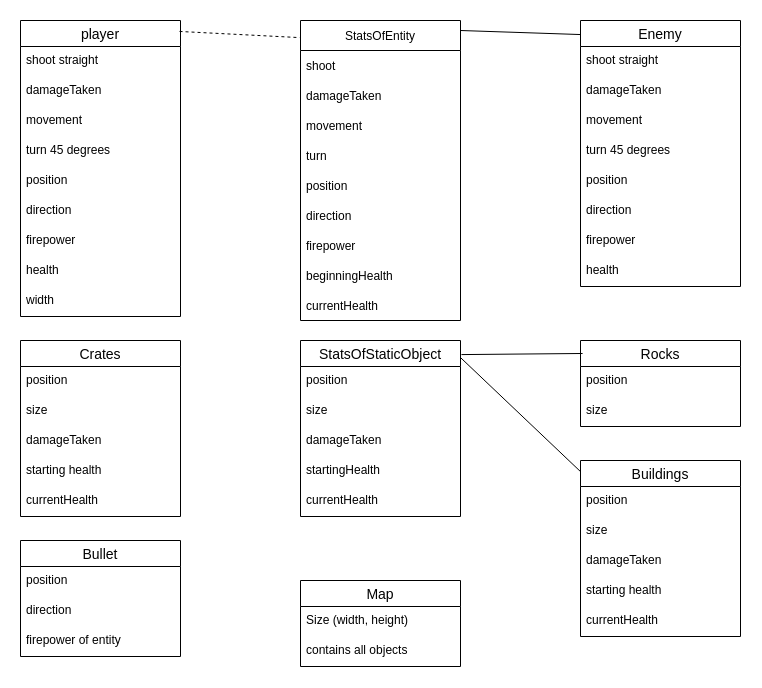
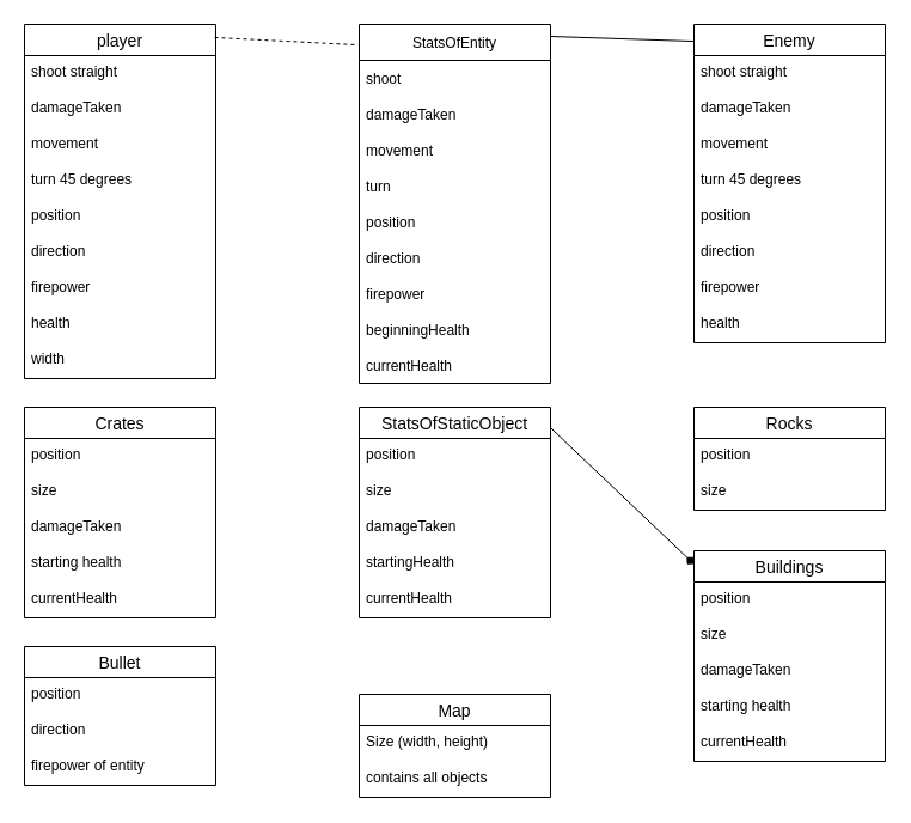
  <mxCell id="0" />
  <mxCell id="1" parent="0" />
  <mxCell id="2" value="player" style="swimlane;fontStyle=0;childLayout=stackLayout;horizontal=1;startSize=26;horizontalStack=0;resizeParent=1;resizeParentMax=0;resizeLast=0;collapsible=1;marginBottom=0;align=center;fontSize=14;" parent="1" vertex="1"><mxGeometry x="20" y="20" width="160" height="296" as="geometry" /></mxCell>
  <mxCell id="3" value="shoot straight" style="text;strokeColor=none;fillColor=none;spacingLeft=4;spacingRight=4;overflow=hidden;rotatable=0;points=[[0,0.5],[1,0.5]];portConstraint=eastwest;fontSize=12;" parent="2" vertex="1"><mxGeometry y="26" width="160" height="30" as="geometry" /></mxCell>
  <mxCell id="4" value="damageTaken" style="text;strokeColor=none;fillColor=none;spacingLeft=4;spacingRight=4;overflow=hidden;rotatable=0;points=[[0,0.5],[1,0.5]];portConstraint=eastwest;fontSize=12;" parent="2" vertex="1"><mxGeometry y="56" width="160" height="30" as="geometry" /></mxCell>
  <mxCell id="5" value="movement" style="text;strokeColor=none;fillColor=none;spacingLeft=4;spacingRight=4;overflow=hidden;rotatable=0;points=[[0,0.5],[1,0.5]];portConstraint=eastwest;fontSize=12;" parent="2" vertex="1"><mxGeometry y="86" width="160" height="30" as="geometry" /></mxCell>
  <mxCell id="6" value="turn 45 degrees" style="text;strokeColor=none;fillColor=none;spacingLeft=4;spacingRight=4;overflow=hidden;rotatable=0;points=[[0,0.5],[1,0.5]];portConstraint=eastwest;fontSize=12;" parent="2" vertex="1"><mxGeometry y="116" width="160" height="30" as="geometry" /></mxCell>
  <mxCell id="7" value="position" style="text;strokeColor=none;fillColor=none;spacingLeft=4;spacingRight=4;overflow=hidden;rotatable=0;points=[[0,0.5],[1,0.5]];portConstraint=eastwest;fontSize=12;" parent="2" vertex="1"><mxGeometry y="146" width="160" height="30" as="geometry" /></mxCell>
  <mxCell id="8" value="direction" style="text;strokeColor=none;fillColor=none;spacingLeft=4;spacingRight=4;overflow=hidden;rotatable=0;points=[[0,0.5],[1,0.5]];portConstraint=eastwest;fontSize=12;" parent="2" vertex="1"><mxGeometry y="176" width="160" height="30" as="geometry" /></mxCell>
  <mxCell id="9" value="firepower" style="text;strokeColor=none;fillColor=none;spacingLeft=4;spacingRight=4;overflow=hidden;rotatable=0;points=[[0,0.5],[1,0.5]];portConstraint=eastwest;fontSize=12;" parent="2" vertex="1"><mxGeometry y="206" width="160" height="30" as="geometry" /></mxCell>
  <mxCell id="10" value="health" style="text;strokeColor=none;fillColor=none;spacingLeft=4;spacingRight=4;overflow=hidden;rotatable=0;points=[[0,0.5],[1,0.5]];portConstraint=eastwest;fontSize=12;" parent="2" vertex="1"><mxGeometry y="236" width="160" height="30" as="geometry" /></mxCell>
  <mxCell id="11" value="width" style="text;strokeColor=none;fillColor=none;spacingLeft=4;spacingRight=4;overflow=hidden;rotatable=0;points=[[0,0.5],[1,0.5]];portConstraint=eastwest;fontSize=12;" parent="2" vertex="1"><mxGeometry y="266" width="160" height="30" as="geometry" /></mxCell>
  <mxCell id="12" value="Enemy" style="swimlane;fontStyle=0;childLayout=stackLayout;horizontal=1;startSize=26;horizontalStack=0;resizeParent=1;resizeParentMax=0;resizeLast=0;collapsible=1;marginBottom=0;align=center;fontSize=14;" parent="1" vertex="1"><mxGeometry x="580" y="20" width="160" height="266" as="geometry" /></mxCell>
  <mxCell id="13" value="shoot straight" style="text;strokeColor=none;fillColor=none;spacingLeft=4;spacingRight=4;overflow=hidden;rotatable=0;points=[[0,0.5],[1,0.5]];portConstraint=eastwest;fontSize=12;" parent="12" vertex="1"><mxGeometry y="26" width="160" height="30" as="geometry" /></mxCell>
  <mxCell id="14" value="damageTaken" style="text;strokeColor=none;fillColor=none;spacingLeft=4;spacingRight=4;overflow=hidden;rotatable=0;points=[[0,0.5],[1,0.5]];portConstraint=eastwest;fontSize=12;" parent="12" vertex="1"><mxGeometry y="56" width="160" height="30" as="geometry" /></mxCell>
  <mxCell id="15" value="movement" style="text;strokeColor=none;fillColor=none;spacingLeft=4;spacingRight=4;overflow=hidden;rotatable=0;points=[[0,0.5],[1,0.5]];portConstraint=eastwest;fontSize=12;" parent="12" vertex="1"><mxGeometry y="86" width="160" height="30" as="geometry" /></mxCell>
  <mxCell id="16" value="turn 45 degrees" style="text;strokeColor=none;fillColor=none;spacingLeft=4;spacingRight=4;overflow=hidden;rotatable=0;points=[[0,0.5],[1,0.5]];portConstraint=eastwest;fontSize=12;" parent="12" vertex="1"><mxGeometry y="116" width="160" height="30" as="geometry" /></mxCell>
  <mxCell id="17" value="position" style="text;strokeColor=none;fillColor=none;spacingLeft=4;spacingRight=4;overflow=hidden;rotatable=0;points=[[0,0.5],[1,0.5]];portConstraint=eastwest;fontSize=12;" parent="12" vertex="1"><mxGeometry y="146" width="160" height="30" as="geometry" /></mxCell>
  <mxCell id="18" value="direction" style="text;strokeColor=none;fillColor=none;spacingLeft=4;spacingRight=4;overflow=hidden;rotatable=0;points=[[0,0.5],[1,0.5]];portConstraint=eastwest;fontSize=12;" parent="12" vertex="1"><mxGeometry y="176" width="160" height="30" as="geometry" /></mxCell>
  <mxCell id="19" value="firepower" style="text;strokeColor=none;fillColor=none;spacingLeft=4;spacingRight=4;overflow=hidden;rotatable=0;points=[[0,0.5],[1,0.5]];portConstraint=eastwest;fontSize=12;" parent="12" vertex="1"><mxGeometry y="206" width="160" height="30" as="geometry" /></mxCell>
  <mxCell id="20" value="health" style="text;strokeColor=none;fillColor=none;spacingLeft=4;spacingRight=4;overflow=hidden;rotatable=0;points=[[0,0.5],[1,0.5]];portConstraint=eastwest;fontSize=12;" parent="12" vertex="1"><mxGeometry y="236" width="160" height="30" as="geometry" /></mxCell>
  <mxCell id="21" value="Crates" style="swimlane;fontStyle=0;childLayout=stackLayout;horizontal=1;startSize=26;horizontalStack=0;resizeParent=1;resizeParentMax=0;resizeLast=0;collapsible=1;marginBottom=0;align=center;fontSize=14;" parent="1" vertex="1"><mxGeometry x="20" y="340" width="160" height="176" as="geometry" /></mxCell>
  <mxCell id="22" value="position" style="text;strokeColor=none;fillColor=none;spacingLeft=4;spacingRight=4;overflow=hidden;rotatable=0;points=[[0,0.5],[1,0.5]];portConstraint=eastwest;fontSize=12;" parent="21" vertex="1"><mxGeometry y="26" width="160" height="30" as="geometry" /></mxCell>
  <mxCell id="23" value="size" style="text;strokeColor=none;fillColor=none;spacingLeft=4;spacingRight=4;overflow=hidden;rotatable=0;points=[[0,0.5],[1,0.5]];portConstraint=eastwest;fontSize=12;" parent="21" vertex="1"><mxGeometry y="56" width="160" height="30" as="geometry" /></mxCell>
  <mxCell id="24" value="damageTaken" style="text;strokeColor=none;fillColor=none;spacingLeft=4;spacingRight=4;overflow=hidden;rotatable=0;points=[[0,0.5],[1,0.5]];portConstraint=eastwest;fontSize=12;" parent="21" vertex="1"><mxGeometry y="86" width="160" height="30" as="geometry" /></mxCell>
  <mxCell id="25" value="starting health" style="text;strokeColor=none;fillColor=none;spacingLeft=4;spacingRight=4;overflow=hidden;rotatable=0;points=[[0,0.5],[1,0.5]];portConstraint=eastwest;fontSize=12;" parent="21" vertex="1"><mxGeometry y="116" width="160" height="30" as="geometry" /></mxCell>
  <mxCell id="26" value="currentHealth" style="text;strokeColor=none;fillColor=none;spacingLeft=4;spacingRight=4;overflow=hidden;rotatable=0;points=[[0,0.5],[1,0.5]];portConstraint=eastwest;fontSize=12;" vertex="1" parent="21"><mxGeometry y="146" width="160" height="30" as="geometry" /></mxCell>
  <mxCell id="27" value="Buildings" style="swimlane;fontStyle=0;childLayout=stackLayout;horizontal=1;startSize=26;horizontalStack=0;resizeParent=1;resizeParentMax=0;resizeLast=0;collapsible=1;marginBottom=0;align=center;fontSize=14;" parent="1" vertex="1"><mxGeometry x="580" y="460" width="160" height="176" as="geometry" /></mxCell>
  <mxCell id="28" value="position" style="text;strokeColor=none;fillColor=none;spacingLeft=4;spacingRight=4;overflow=hidden;rotatable=0;points=[[0,0.5],[1,0.5]];portConstraint=eastwest;fontSize=12;" parent="27" vertex="1"><mxGeometry y="26" width="160" height="30" as="geometry" /></mxCell>
  <mxCell id="29" value="size" style="text;strokeColor=none;fillColor=none;spacingLeft=4;spacingRight=4;overflow=hidden;rotatable=0;points=[[0,0.5],[1,0.5]];portConstraint=eastwest;fontSize=12;" parent="27" vertex="1"><mxGeometry y="56" width="160" height="30" as="geometry" /></mxCell>
  <mxCell id="30" value="damageTaken" style="text;strokeColor=none;fillColor=none;spacingLeft=4;spacingRight=4;overflow=hidden;rotatable=0;points=[[0,0.5],[1,0.5]];portConstraint=eastwest;fontSize=12;" parent="27" vertex="1"><mxGeometry y="86" width="160" height="30" as="geometry" /></mxCell>
  <mxCell id="31" value="starting health" style="text;strokeColor=none;fillColor=none;spacingLeft=4;spacingRight=4;overflow=hidden;rotatable=0;points=[[0,0.5],[1,0.5]];portConstraint=eastwest;fontSize=12;" parent="27" vertex="1"><mxGeometry y="116" width="160" height="30" as="geometry" /></mxCell>
  <mxCell id="32" value="currentHealth" style="text;strokeColor=none;fillColor=none;spacingLeft=4;spacingRight=4;overflow=hidden;rotatable=0;points=[[0,0.5],[1,0.5]];portConstraint=eastwest;fontSize=12;" vertex="1" parent="27"><mxGeometry y="146" width="160" height="30" as="geometry" /></mxCell>
  <mxCell id="33" value="Rocks" style="swimlane;fontStyle=0;childLayout=stackLayout;horizontal=1;startSize=26;horizontalStack=0;resizeParent=1;resizeParentMax=0;resizeLast=0;collapsible=1;marginBottom=0;align=center;fontSize=14;" parent="1" vertex="1"><mxGeometry x="580" y="340" width="160" height="86" as="geometry" /></mxCell>
  <mxCell id="34" value="position" style="text;strokeColor=none;fillColor=none;spacingLeft=4;spacingRight=4;overflow=hidden;rotatable=0;points=[[0,0.5],[1,0.5]];portConstraint=eastwest;fontSize=12;" parent="33" vertex="1"><mxGeometry y="26" width="160" height="30" as="geometry" /></mxCell>
  <mxCell id="35" value="size" style="text;strokeColor=none;fillColor=none;spacingLeft=4;spacingRight=4;overflow=hidden;rotatable=0;points=[[0,0.5],[1,0.5]];portConstraint=eastwest;fontSize=12;" parent="33" vertex="1"><mxGeometry y="56" width="160" height="30" as="geometry" /></mxCell>
  <mxCell id="36" value="Bullet" style="swimlane;fontStyle=0;childLayout=stackLayout;horizontal=1;startSize=26;horizontalStack=0;resizeParent=1;resizeParentMax=0;resizeLast=0;collapsible=1;marginBottom=0;align=center;fontSize=14;" parent="1" vertex="1"><mxGeometry x="20" y="540" width="160" height="116" as="geometry" /></mxCell>
  <mxCell id="37" value="position" style="text;strokeColor=none;fillColor=none;spacingLeft=4;spacingRight=4;overflow=hidden;rotatable=0;points=[[0,0.5],[1,0.5]];portConstraint=eastwest;fontSize=12;" parent="36" vertex="1"><mxGeometry y="26" width="160" height="30" as="geometry" /></mxCell>
  <mxCell id="38" value="direction" style="text;strokeColor=none;fillColor=none;spacingLeft=4;spacingRight=4;overflow=hidden;rotatable=0;points=[[0,0.5],[1,0.5]];portConstraint=eastwest;fontSize=12;" parent="36" vertex="1"><mxGeometry y="56" width="160" height="30" as="geometry" /></mxCell>
  <mxCell id="39" value="firepower of entity" style="text;strokeColor=none;fillColor=none;spacingLeft=4;spacingRight=4;overflow=hidden;rotatable=0;points=[[0,0.5],[1,0.5]];portConstraint=eastwest;fontSize=12;" parent="36" vertex="1"><mxGeometry y="86" width="160" height="30" as="geometry" /></mxCell>
  <mxCell id="40" value="Map" style="swimlane;fontStyle=0;childLayout=stackLayout;horizontal=1;startSize=26;horizontalStack=0;resizeParent=1;resizeParentMax=0;resizeLast=0;collapsible=1;marginBottom=0;align=center;fontSize=14;" parent="1" vertex="1"><mxGeometry x="300" y="580" width="160" height="86" as="geometry" /></mxCell>
  <mxCell id="41" value="Size (width, height)" style="text;strokeColor=none;fillColor=none;spacingLeft=4;spacingRight=4;overflow=hidden;rotatable=0;points=[[0,0.5],[1,0.5]];portConstraint=eastwest;fontSize=12;" parent="40" vertex="1"><mxGeometry y="26" width="160" height="30" as="geometry" /></mxCell>
  <mxCell id="42" value="contains all objects" style="text;strokeColor=none;fillColor=none;spacingLeft=4;spacingRight=4;overflow=hidden;rotatable=0;points=[[0,0.5],[1,0.5]];portConstraint=eastwest;fontSize=12;" parent="40" vertex="1"><mxGeometry y="56" width="160" height="30" as="geometry" /></mxCell>
  <mxCell id="43" value="StatsOfEntity" style="swimlane;fontStyle=0;childLayout=stackLayout;horizontal=1;startSize=30;horizontalStack=0;resizeParent=1;resizeParentMax=0;resizeLast=0;collapsible=1;marginBottom=0;" vertex="1" parent="1"><mxGeometry x="300" y="20" width="160" height="300" as="geometry" /></mxCell>
  <mxCell id="44" value="shoot" style="text;strokeColor=none;fillColor=none;align=left;verticalAlign=middle;spacingLeft=4;spacingRight=4;overflow=hidden;points=[[0,0.5],[1,0.5]];portConstraint=eastwest;rotatable=0;" vertex="1" parent="43"><mxGeometry y="30" width="160" height="30" as="geometry" /></mxCell>
  <mxCell id="45" value="damageTaken" style="text;strokeColor=none;fillColor=none;align=left;verticalAlign=middle;spacingLeft=4;spacingRight=4;overflow=hidden;points=[[0,0.5],[1,0.5]];portConstraint=eastwest;rotatable=0;" vertex="1" parent="43"><mxGeometry y="60" width="160" height="30" as="geometry" /></mxCell>
  <mxCell id="46" value="movement" style="text;strokeColor=none;fillColor=none;align=left;verticalAlign=middle;spacingLeft=4;spacingRight=4;overflow=hidden;points=[[0,0.5],[1,0.5]];portConstraint=eastwest;rotatable=0;" vertex="1" parent="43"><mxGeometry y="90" width="160" height="30" as="geometry" /></mxCell>
  <mxCell id="47" value="turn" style="text;strokeColor=none;fillColor=none;align=left;verticalAlign=middle;spacingLeft=4;spacingRight=4;overflow=hidden;points=[[0,0.5],[1,0.5]];portConstraint=eastwest;rotatable=0;" vertex="1" parent="43"><mxGeometry y="120" width="160" height="30" as="geometry" /></mxCell>
  <mxCell id="48" value="position" style="text;strokeColor=none;fillColor=none;align=left;verticalAlign=middle;spacingLeft=4;spacingRight=4;overflow=hidden;points=[[0,0.5],[1,0.5]];portConstraint=eastwest;rotatable=0;" vertex="1" parent="43"><mxGeometry y="150" width="160" height="30" as="geometry" /></mxCell>
  <mxCell id="49" value="direction" style="text;strokeColor=none;fillColor=none;align=left;verticalAlign=middle;spacingLeft=4;spacingRight=4;overflow=hidden;points=[[0,0.5],[1,0.5]];portConstraint=eastwest;rotatable=0;" vertex="1" parent="43"><mxGeometry y="180" width="160" height="30" as="geometry" /></mxCell>
  <mxCell id="50" value="firepower" style="text;strokeColor=none;fillColor=none;align=left;verticalAlign=middle;spacingLeft=4;spacingRight=4;overflow=hidden;points=[[0,0.5],[1,0.5]];portConstraint=eastwest;rotatable=0;" vertex="1" parent="43"><mxGeometry y="210" width="160" height="30" as="geometry" /></mxCell>
  <mxCell id="51" value="beginningHealth" style="text;strokeColor=none;fillColor=none;align=left;verticalAlign=middle;spacingLeft=4;spacingRight=4;overflow=hidden;points=[[0,0.5],[1,0.5]];portConstraint=eastwest;rotatable=0;" vertex="1" parent="43"><mxGeometry y="240" width="160" height="30" as="geometry" /></mxCell>
  <mxCell id="52" value="currentHealth" style="text;strokeColor=none;fillColor=none;align=left;verticalAlign=middle;spacingLeft=4;spacingRight=4;overflow=hidden;points=[[0,0.5],[1,0.5]];portConstraint=eastwest;rotatable=0;" vertex="1" parent="43"><mxGeometry y="270" width="160" height="30" as="geometry" /></mxCell>
  <mxCell id="53" value="" style="endArrow=none;html=1;rounded=0;exitX=0.994;exitY=0.037;exitDx=0;exitDy=0;exitPerimeter=0;entryX=-0.006;entryY=0.057;entryDx=0;entryDy=0;entryPerimeter=0;dashed=1;" edge="1" parent="1" source="2" target="43"><mxGeometry relative="1" as="geometry"><mxPoint x="210" y="190" as="sourcePoint" /><mxPoint x="370" y="190" as="targetPoint" /></mxGeometry></mxCell>
  <mxCell id="54" value="" style="endArrow=none;html=1;rounded=0;exitX=0.994;exitY=0.037;exitDx=0;exitDy=0;exitPerimeter=0;entryX=-0.006;entryY=0.125;entryDx=0;entryDy=0;entryPerimeter=0;" edge="1" parent="1"><mxGeometry relative="1" as="geometry"><mxPoint x="460" y="30.002" as="sourcePoint" /><mxPoint x="580" y="34.05" as="targetPoint" /></mxGeometry></mxCell>
  <mxCell id="55" value="StatsOfStaticObject" style="swimlane;fontStyle=0;childLayout=stackLayout;horizontal=1;startSize=26;horizontalStack=0;resizeParent=1;resizeParentMax=0;resizeLast=0;collapsible=1;marginBottom=0;align=center;fontSize=14;" vertex="1" parent="1"><mxGeometry x="300" y="340" width="160" height="176" as="geometry" /></mxCell>
  <mxCell id="56" value="position" style="text;strokeColor=none;fillColor=none;spacingLeft=4;spacingRight=4;overflow=hidden;rotatable=0;points=[[0,0.5],[1,0.5]];portConstraint=eastwest;fontSize=12;" vertex="1" parent="55"><mxGeometry y="26" width="160" height="30" as="geometry" /></mxCell>
  <mxCell id="57" value="size" style="text;strokeColor=none;fillColor=none;spacingLeft=4;spacingRight=4;overflow=hidden;rotatable=0;points=[[0,0.5],[1,0.5]];portConstraint=eastwest;fontSize=12;" vertex="1" parent="55"><mxGeometry y="56" width="160" height="30" as="geometry" /></mxCell>
  <mxCell id="58" value="damageTaken" style="text;strokeColor=none;fillColor=none;spacingLeft=4;spacingRight=4;overflow=hidden;rotatable=0;points=[[0,0.5],[1,0.5]];portConstraint=eastwest;fontSize=12;" vertex="1" parent="55"><mxGeometry y="86" width="160" height="30" as="geometry" /></mxCell>
  <mxCell id="59" value="startingHealth" style="text;strokeColor=none;fillColor=none;spacingLeft=4;spacingRight=4;overflow=hidden;rotatable=0;points=[[0,0.5],[1,0.5]];portConstraint=eastwest;fontSize=12;" vertex="1" parent="55"><mxGeometry y="116" width="160" height="30" as="geometry" /></mxCell>
  <mxCell id="60" value="currentHealth" style="text;strokeColor=none;fillColor=none;spacingLeft=4;spacingRight=4;overflow=hidden;rotatable=0;points=[[0,0.5],[1,0.5]];portConstraint=eastwest;fontSize=12;" vertex="1" parent="55"><mxGeometry y="146" width="160" height="30" as="geometry" /></mxCell>
- <mxCell id="61" value="" style="endArrow=none;html=1;rounded=0;exitX=1;exitY=0.097;exitDx=0;exitDy=0;exitPerimeter=0;entryX=0;entryY=0.063;entryDx=0;entryDy=0;entryPerimeter=0;" edge="1" parent="1" source="55" target="27"><mxGeometry relative="1" as="geometry"><mxPoint x="459" y="510.002" as="sourcePoint" /><mxPoint x="580" y="512.994" as="targetPoint" /></mxGeometry></mxCell>
- <mxCell id="62" value="" style="endArrow=none;html=1;rounded=0;exitX=1.006;exitY=0.08;exitDx=0;exitDy=0;exitPerimeter=0;entryX=0.013;entryY=0.151;entryDx=0;entryDy=0;entryPerimeter=0;" edge="1" parent="1" source="55" target="33"><mxGeometry relative="1" as="geometry"><mxPoint x="360" y="590" as="sourcePoint" /><mxPoint x="520" y="590" as="targetPoint" /></mxGeometry></mxCell>
+ <mxCell id="61" value="" style="endArrow=diamond;html=1;rounded=0;exitX=1;exitY=0.097;exitDx=0;exitDy=0;exitPerimeter=0;entryX=0;entryY=0.063;entryDx=0;entryDy=0;entryPerimeter=0;" edge="1" parent="1" source="55" target="27"><mxGeometry relative="1" as="geometry"><mxPoint x="459" y="510.002" as="sourcePoint" /><mxPoint x="580" y="512.994" as="targetPoint" /></mxGeometry></mxCell>
